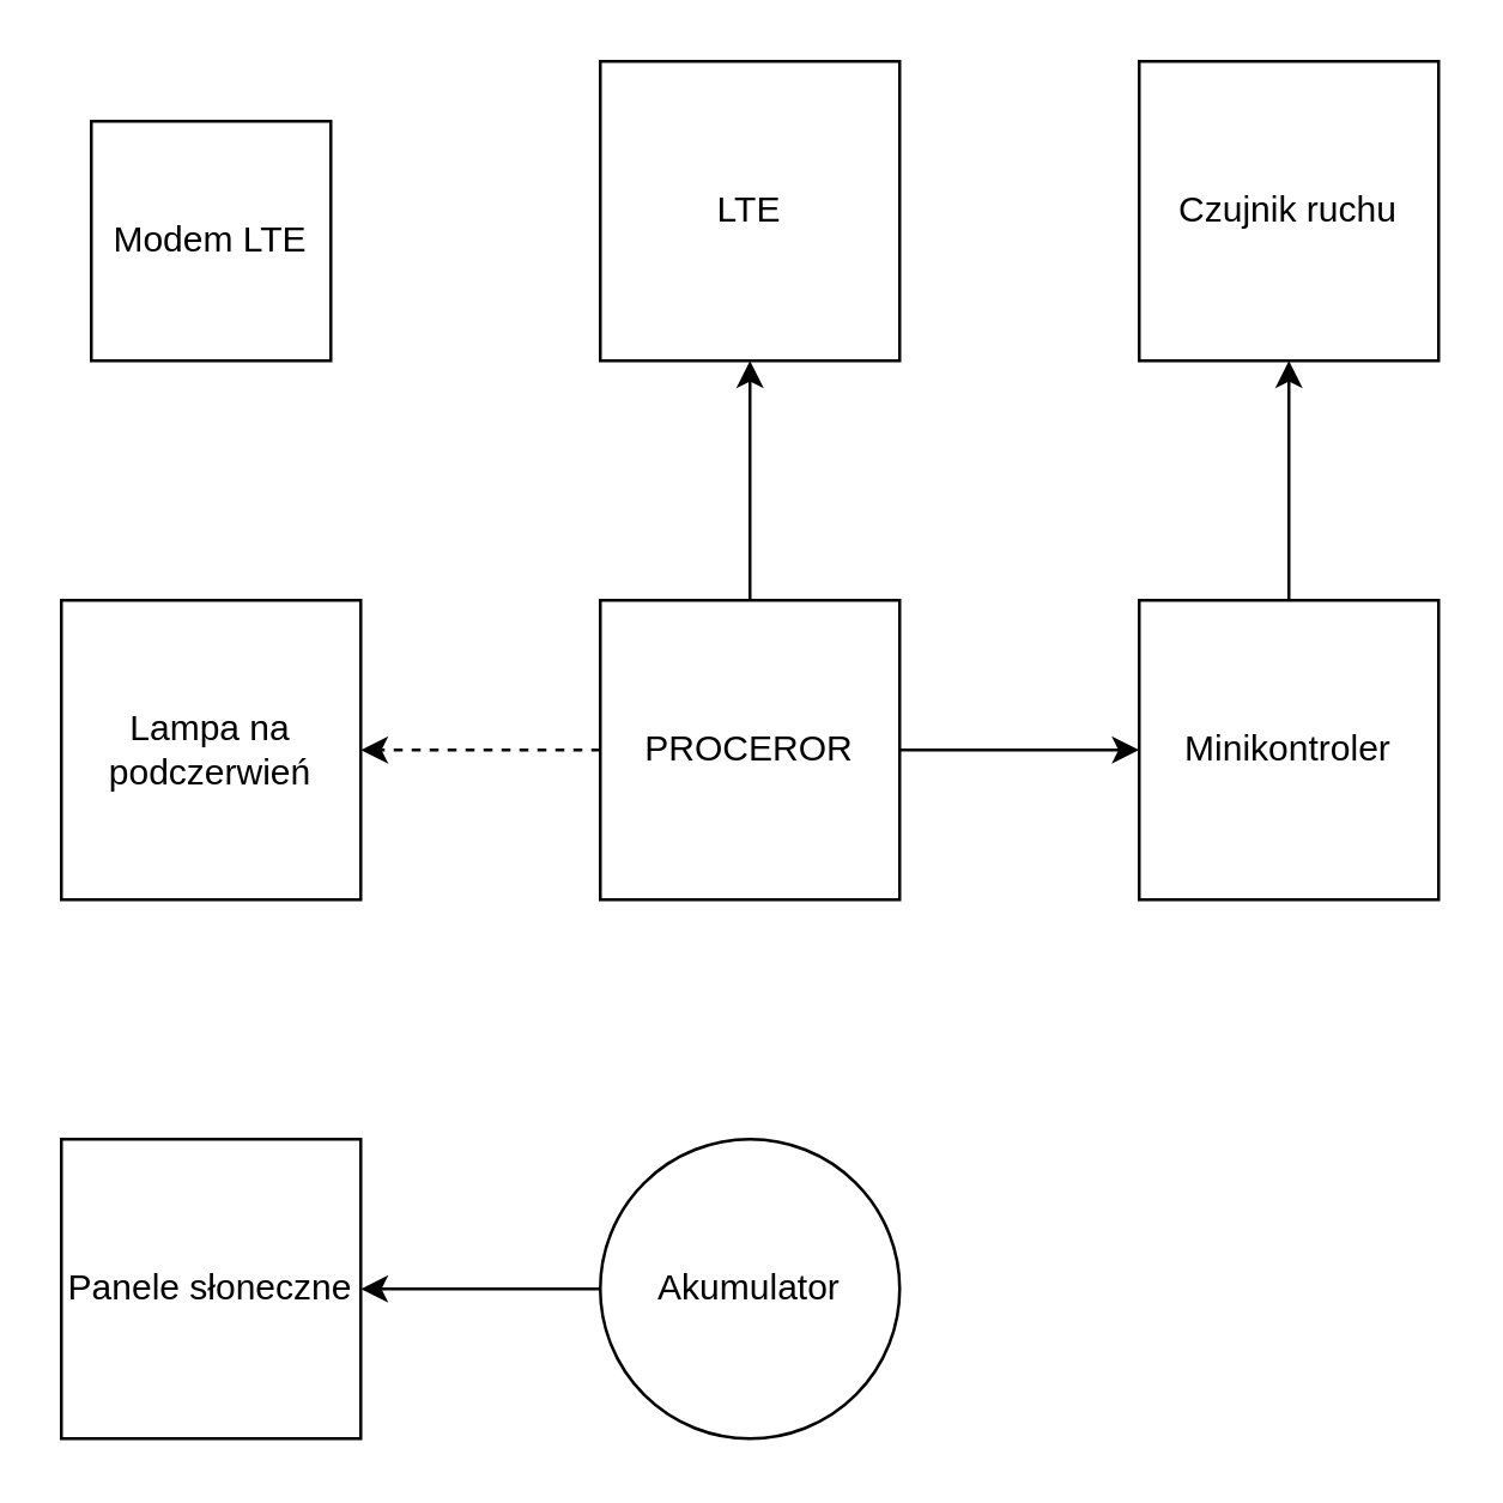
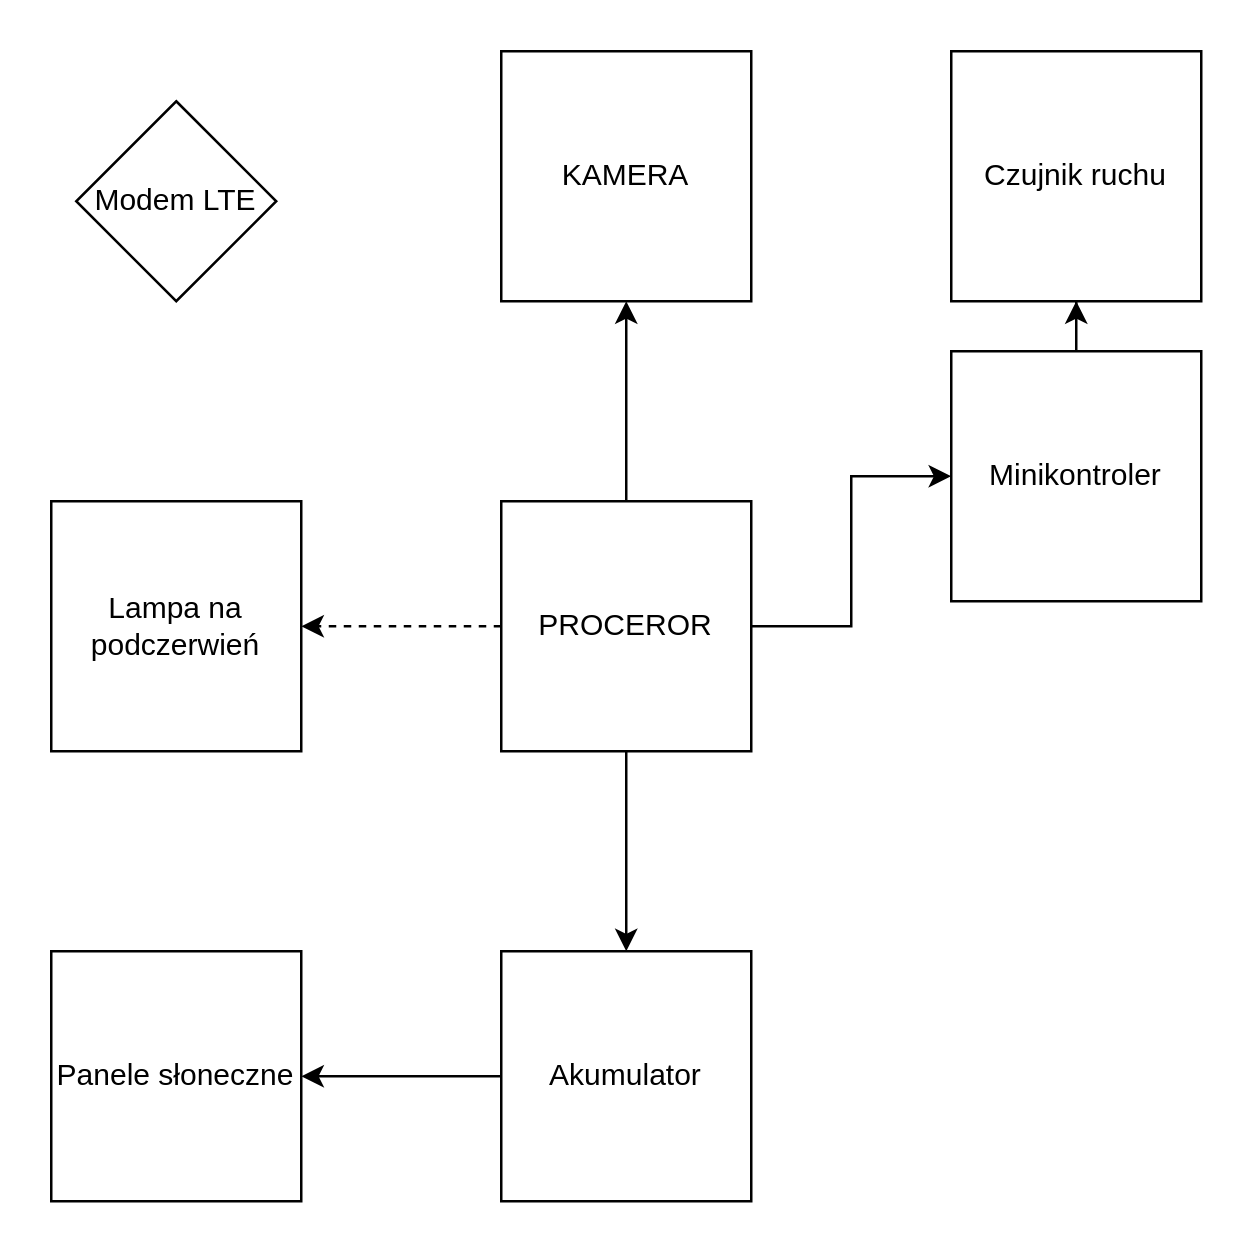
  <mxCell id="0" />
  <mxCell id="1" parent="0" />
  <mxCell id="2" value="" style="edgeStyle=orthogonalEdgeStyle;rounded=0;orthogonalLoop=1;jettySize=auto;html=1;" parent="1" source="6" target="7" edge="1"><mxGeometry relative="1" as="geometry" /></mxCell>
+ <mxCell id="3" value="" style="edgeStyle=orthogonalEdgeStyle;rounded=0;orthogonalLoop=1;jettySize=auto;html=1;" parent="1" source="6" target="9" edge="1"><mxGeometry relative="1" as="geometry" /></mxCell>
  <mxCell id="4" value="" style="edgeStyle=orthogonalEdgeStyle;rounded=0;orthogonalLoop=1;jettySize=auto;html=1;dashed=1;" parent="1" source="6" target="10" edge="1"><mxGeometry relative="1" as="geometry" /></mxCell>
  <mxCell id="5" value="" style="edgeStyle=orthogonalEdgeStyle;rounded=0;orthogonalLoop=1;jettySize=auto;html=1;" parent="1" source="6" target="12" edge="1"><mxGeometry relative="1" as="geometry" /></mxCell>
  <mxCell id="6" value="PROCEROR" style="whiteSpace=wrap;html=1;aspect=fixed;" parent="1" vertex="1"><mxGeometry x="200" y="200" width="100" height="100" as="geometry" /></mxCell>
- <mxCell id="7" value="LTE" style="whiteSpace=wrap;html=1;aspect=fixed;" parent="1" vertex="1"><mxGeometry x="200" y="20" width="100" height="100" as="geometry" /></mxCell>
+ <mxCell id="7" value="KAMERA" style="whiteSpace=wrap;html=1;aspect=fixed;" parent="1" vertex="1"><mxGeometry x="200" y="20" width="100" height="100" as="geometry" /></mxCell>
  <mxCell id="8" value="" style="edgeStyle=orthogonalEdgeStyle;rounded=0;orthogonalLoop=1;jettySize=auto;html=1;" parent="1" source="9" target="14" edge="1"><mxGeometry relative="1" as="geometry" /></mxCell>
- <mxCell id="9" value="Akumulator" style="ellipse;whiteSpace=wrap;html=1;aspect=fixed;" parent="1" vertex="1"><mxGeometry x="200" y="380" width="100" height="100" as="geometry" /></mxCell>
+ <mxCell id="9" value="Akumulator" style="whiteSpace=wrap;html=1;aspect=fixed;" parent="1" vertex="1"><mxGeometry x="200" y="380" width="100" height="100" as="geometry" /></mxCell>
  <mxCell id="10" value="Lampa na podczerwień" style="whiteSpace=wrap;html=1;aspect=fixed;" parent="1" vertex="1"><mxGeometry x="20" y="200" width="100" height="100" as="geometry" /></mxCell>
  <mxCell id="11" value="" style="edgeStyle=orthogonalEdgeStyle;rounded=0;orthogonalLoop=1;jettySize=auto;html=1;" parent="1" source="12" target="13" edge="1"><mxGeometry relative="1" as="geometry" /></mxCell>
- <mxCell id="12" value="Minikontroler" style="whiteSpace=wrap;html=1;aspect=fixed;" parent="1" vertex="1"><mxGeometry x="380" y="200" width="100" height="100" as="geometry" /></mxCell>
+ <mxCell id="12" value="Minikontroler" style="whiteSpace=wrap;html=1;aspect=fixed;" parent="1" vertex="1"><mxGeometry x="380" y="140" width="100" height="100" as="geometry" /></mxCell>
  <mxCell id="13" value="Czujnik ruchu" style="whiteSpace=wrap;html=1;aspect=fixed;" parent="1" vertex="1"><mxGeometry x="380" y="20" width="100" height="100" as="geometry" /></mxCell>
  <mxCell id="14" value="Panele słoneczne" style="whiteSpace=wrap;html=1;aspect=fixed;" parent="1" vertex="1"><mxGeometry x="20" y="380" width="100" height="100" as="geometry" /></mxCell>
- <mxCell id="15" value="Modem LTE" style="whiteSpace=wrap;html=1;aspect=fixed;" parent="1" vertex="1"><mxGeometry x="30" y="40" width="80" height="80" as="geometry" /></mxCell>
+ <mxCell id="15" value="Modem LTE" style="rhombus;whiteSpace=wrap;html=1;aspect=fixed;" parent="1" vertex="1"><mxGeometry x="30" y="40" width="80" height="80" as="geometry" /></mxCell>
